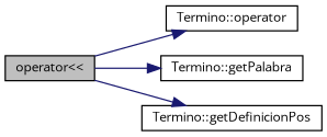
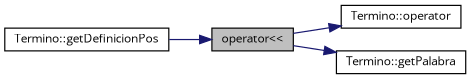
  digraph {
    fontname="Open Sans"
    rankdir=LR
    node [color=black fillcolor=white fontname="Open Sans" fontsize=10 shape=record style=filled]
    edge [color=midnightblue fontname="Open Sans" fontsize=10 labelfontname=Helvetica labelfontsize=10 style=solid]
    n1 [fillcolor=grey75 fontcolor=black height=0.2 label="operator\<\<" width=0.4]
    n2 [height=0.2 label="Termino::operator" width=0.4]
    n3 [height=0.2 label="Termino::getPalabra" width=0.4]
    n4 [height=0.2 label="Termino::getDefinicionPos" width=0.4]
    n1 -> n2
    n1 -> n3
-   n1 -> n4
+   n4 -> n1
  }
